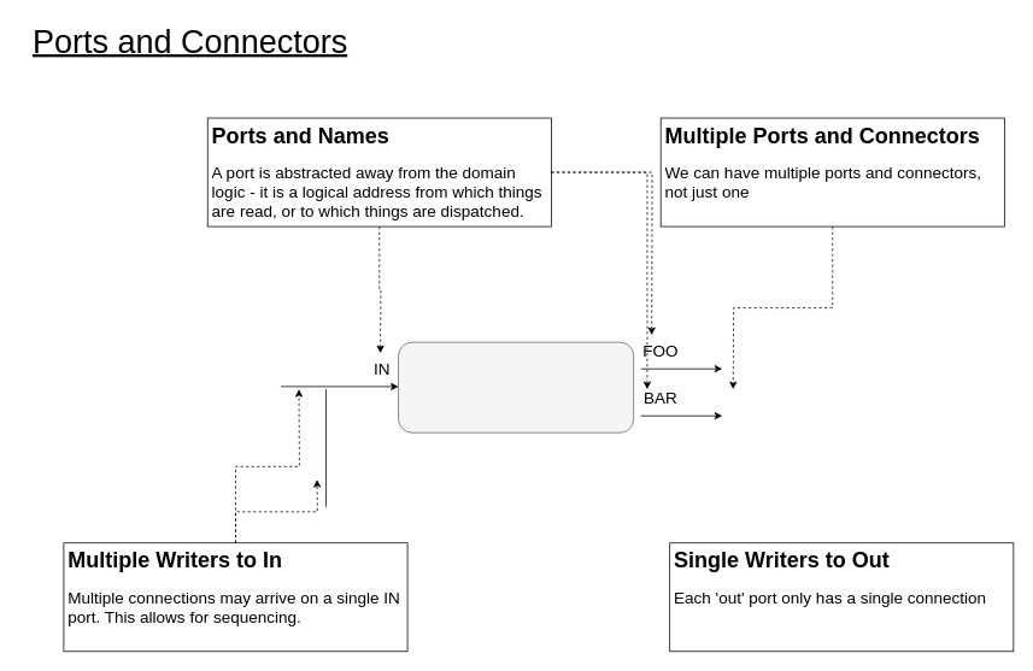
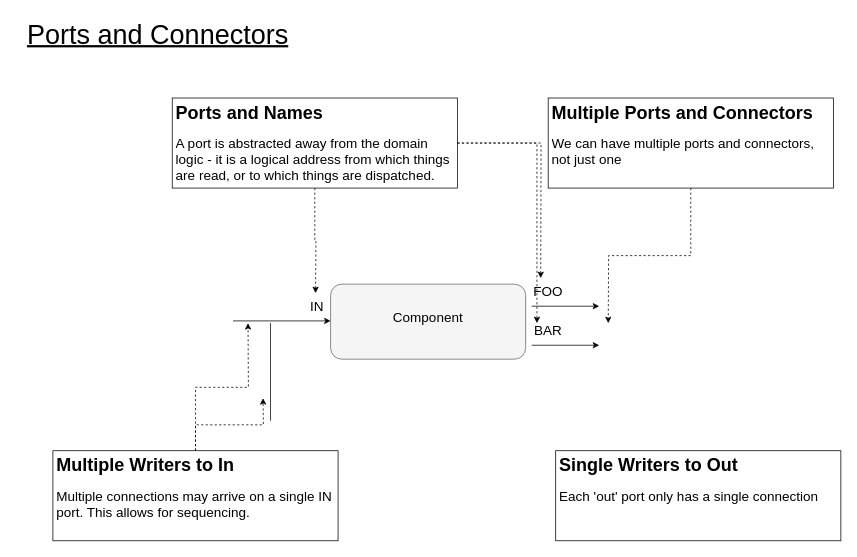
  <mxCell id="0" />
  <mxCell id="1" parent="0" />
  <mxCell id="2" value="" style="rounded=1;whiteSpace=wrap;html=1;fillColor=#f5f5f5;strokeColor=#666666;fontColor=#333333;" vertex="1" parent="1"><mxGeometry x="440" y="378" width="260" height="100" as="geometry" /></mxCell>
  <mxCell id="3" value="" style="endArrow=classic;html=1;" edge="1" parent="1"><mxGeometry width="50" height="50" relative="1" as="geometry"><mxPoint x="310" y="427" as="sourcePoint" /><mxPoint x="440" y="427" as="targetPoint" /></mxGeometry></mxCell>
+ <mxCell id="4" value="&lt;font style=&quot;font-size: 18px&quot;&gt;Component&lt;/font&gt;" style="text;html=1;strokeColor=none;fillColor=none;align=center;verticalAlign=middle;whiteSpace=wrap;rounded=0;" vertex="1" parent="1"><mxGeometry x="515" y="398" width="110" height="50" as="geometry" /></mxCell>
  <mxCell id="5" value="&lt;font style=&quot;font-size: 18px&quot;&gt;IN&lt;/font&gt;" style="text;html=1;strokeColor=none;fillColor=none;align=center;verticalAlign=middle;whiteSpace=wrap;rounded=0;" vertex="1" parent="1"><mxGeometry x="392" y="398" width="60" height="20" as="geometry" /></mxCell>
  <mxCell id="6" value="" style="endArrow=classic;html=1;" edge="1" parent="1"><mxGeometry width="50" height="50" relative="1" as="geometry"><mxPoint x="708" y="407.41" as="sourcePoint" /><mxPoint x="798" y="407.41" as="targetPoint" /></mxGeometry></mxCell>
  <mxCell id="7" value="&lt;font style=&quot;font-size: 18px&quot;&gt;FOO&lt;/font&gt;" style="text;html=1;strokeColor=none;fillColor=none;align=center;verticalAlign=middle;whiteSpace=wrap;rounded=0;" vertex="1" parent="1"><mxGeometry x="700" y="378" width="60" height="20" as="geometry" /></mxCell>
  <mxCell id="8" value="" style="endArrow=classic;html=1;" edge="1" parent="1"><mxGeometry width="50" height="50" relative="1" as="geometry"><mxPoint x="708" y="459.41" as="sourcePoint" /><mxPoint x="798" y="459.41" as="targetPoint" /></mxGeometry></mxCell>
  <mxCell id="9" value="&lt;font style=&quot;font-size: 18px&quot;&gt;BAR&lt;/font&gt;" style="text;html=1;strokeColor=none;fillColor=none;align=center;verticalAlign=middle;whiteSpace=wrap;rounded=0;" vertex="1" parent="1"><mxGeometry x="700" y="430" width="60" height="20" as="geometry" /></mxCell>
  <mxCell id="10" style="edgeStyle=orthogonalEdgeStyle;rounded=0;orthogonalLoop=1;jettySize=auto;html=1;dashed=1;" edge="1" parent="1" source="11"><mxGeometry relative="1" as="geometry"><mxPoint x="810" y="430" as="targetPoint" /></mxGeometry></mxCell>
  <mxCell id="11" value="&lt;h1&gt;Multiple Ports and Connectors&lt;/h1&gt;&lt;p&gt;&lt;span style=&quot;font-size: 18px&quot;&gt;We can have multiple ports and connectors, not just one&lt;/span&gt;&lt;/p&gt;" style="text;html=1;strokeColor=default;fillColor=none;spacing=5;spacingTop=-20;whiteSpace=wrap;overflow=hidden;rounded=0;" vertex="1" parent="1"><mxGeometry x="730" y="130" width="380" height="120" as="geometry" /></mxCell>
  <mxCell id="12" style="edgeStyle=orthogonalEdgeStyle;rounded=0;orthogonalLoop=1;jettySize=auto;html=1;dashed=1;" edge="1" parent="1" source="15"><mxGeometry relative="1" as="geometry"><mxPoint x="420" y="390" as="targetPoint" /></mxGeometry></mxCell>
  <mxCell id="13" style="edgeStyle=orthogonalEdgeStyle;rounded=0;orthogonalLoop=1;jettySize=auto;html=1;dashed=1;" edge="1" parent="1" source="15"><mxGeometry relative="1" as="geometry"><mxPoint x="720" y="370" as="targetPoint" /></mxGeometry></mxCell>
  <mxCell id="14" style="edgeStyle=orthogonalEdgeStyle;rounded=0;orthogonalLoop=1;jettySize=auto;html=1;entryX=0.25;entryY=0;entryDx=0;entryDy=0;dashed=1;" edge="1" parent="1" source="15" target="9"><mxGeometry relative="1" as="geometry" /></mxCell>
  <mxCell id="15" value="&lt;h1&gt;Ports and Names&lt;/h1&gt;&lt;p&gt;&lt;span style=&quot;font-size: 18px&quot;&gt;A port is abstracted away from the domain logic - it is a logical address from which things are read, or to which things are dispatched.&lt;/span&gt;&lt;/p&gt;" style="text;html=1;strokeColor=default;fillColor=none;spacing=5;spacingTop=-20;whiteSpace=wrap;overflow=hidden;rounded=0;" vertex="1" parent="1"><mxGeometry x="229" y="130" width="380" height="120" as="geometry" /></mxCell>
  <mxCell id="16" value="" style="endArrow=none;html=1;endFill=0;" edge="1" parent="1"><mxGeometry width="50" height="50" relative="1" as="geometry"><mxPoint x="360" y="560" as="sourcePoint" /><mxPoint x="360" y="430" as="targetPoint" /></mxGeometry></mxCell>
  <mxCell id="17" style="edgeStyle=orthogonalEdgeStyle;rounded=0;orthogonalLoop=1;jettySize=auto;html=1;dashed=1;" edge="1" parent="1" source="19"><mxGeometry relative="1" as="geometry"><mxPoint x="330" y="430" as="targetPoint" /></mxGeometry></mxCell>
  <mxCell id="18" style="edgeStyle=orthogonalEdgeStyle;rounded=0;orthogonalLoop=1;jettySize=auto;html=1;dashed=1;" edge="1" parent="1" source="19"><mxGeometry relative="1" as="geometry"><mxPoint x="350" y="530" as="targetPoint" /></mxGeometry></mxCell>
  <mxCell id="19" value="&lt;h1&gt;Multiple Writers to In&lt;/h1&gt;&lt;p&gt;&lt;span style=&quot;font-size: 18px&quot;&gt;Multiple connections may arrive on a single IN port. This allows for sequencing.&lt;/span&gt;&lt;/p&gt;" style="text;html=1;strokeColor=default;fillColor=none;spacing=5;spacingTop=-20;whiteSpace=wrap;overflow=hidden;rounded=0;" vertex="1" parent="1"><mxGeometry x="70" y="600" width="380" height="120" as="geometry" /></mxCell>
  <mxCell id="20" value="&lt;h1&gt;Single Writers to Out&lt;/h1&gt;&lt;p&gt;&lt;span style=&quot;font-size: 18px&quot;&gt;Each 'out' port only has a single connection&lt;/span&gt;&lt;/p&gt;" style="text;html=1;strokeColor=default;fillColor=none;spacing=5;spacingTop=-20;whiteSpace=wrap;overflow=hidden;rounded=0;" vertex="1" parent="1"><mxGeometry x="740" y="600" width="380" height="120" as="geometry" /></mxCell>
  <mxCell id="21" value="&lt;span style=&quot;font-size: 36px&quot;&gt;&lt;u&gt;Ports and Connectors&lt;/u&gt;&lt;/span&gt;" style="text;html=1;strokeColor=none;fillColor=none;align=center;verticalAlign=middle;whiteSpace=wrap;rounded=0;" vertex="1" parent="1"><mxGeometry x="20" y="20" width="380" height="50" as="geometry" /></mxCell>
